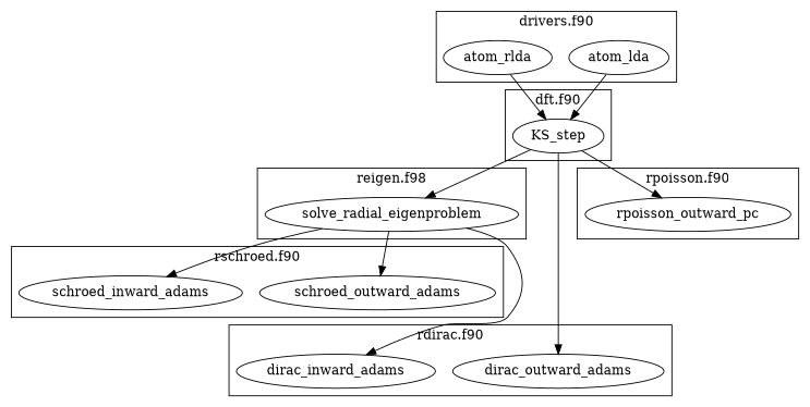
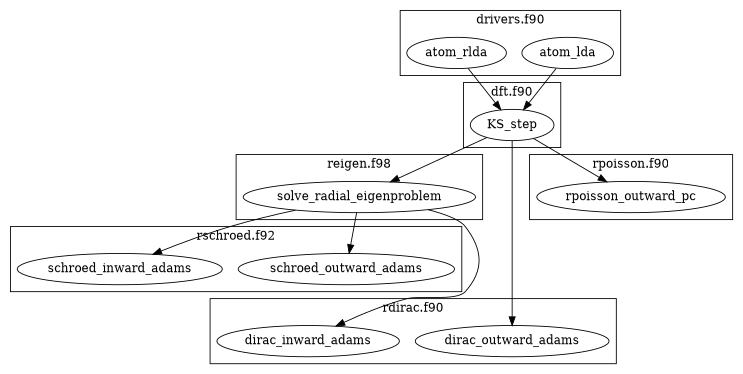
  digraph {
    KS_step
    atom_lda
    atom_rlda
    solve_radial_eigenproblem
    schroed_outward_adams
    schroed_inward_adams
    dirac_outward_adams
    dirac_inward_adams
    rpoisson_outward_pc
    subgraph cluster_1 {
      label="dft.f90"
      KS_step
    }
    subgraph cluster_2 {
      label="drivers.f90"
      atom_lda
      atom_rlda
    }
    subgraph cluster_3 {
      label="reigen.f98"
      solve_radial_eigenproblem
    }
    subgraph cluster_4 {
-     label="rschroed.f90"
+     label="rschroed.f92"
      schroed_outward_adams
      schroed_inward_adams
    }
    subgraph cluster_5 {
      label="rdirac.f90"
      dirac_outward_adams
      dirac_inward_adams
    }
    subgraph cluster_6 {
      label="rpoisson.f90"
      rpoisson_outward_pc
    }
    KS_step -> solve_radial_eigenproblem
    KS_step -> dirac_outward_adams
    KS_step -> rpoisson_outward_pc
    atom_lda -> KS_step
    atom_rlda -> KS_step
    solve_radial_eigenproblem -> schroed_outward_adams
    solve_radial_eigenproblem -> schroed_inward_adams
    solve_radial_eigenproblem -> dirac_inward_adams
    schroed_inward_adams -> dirac_inward_adams [style=invis]
  }
